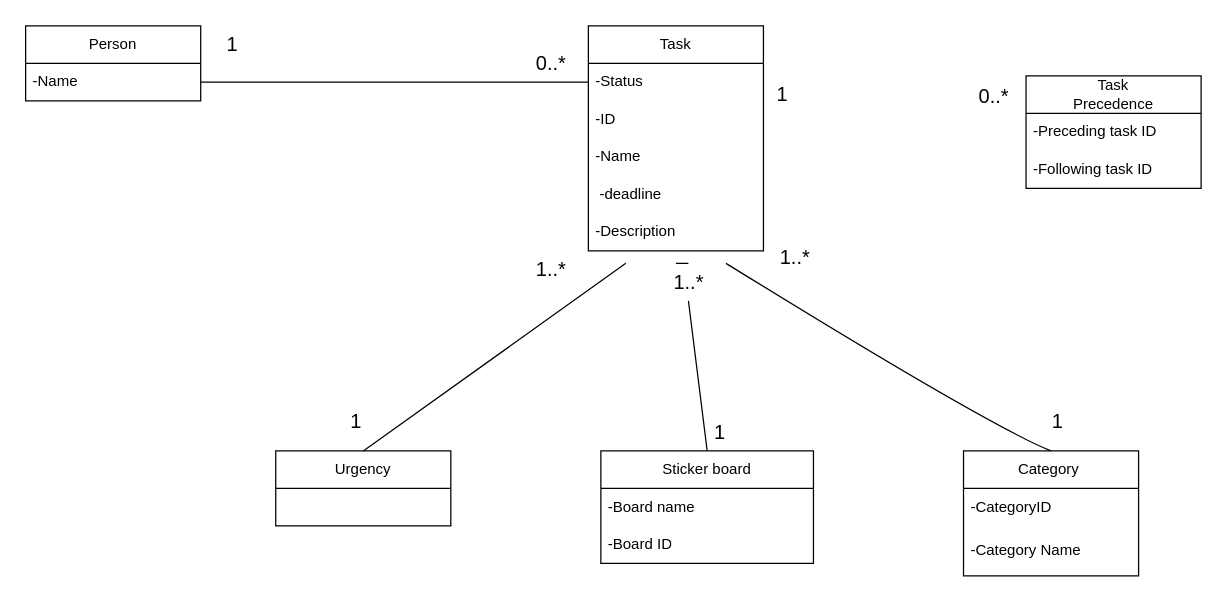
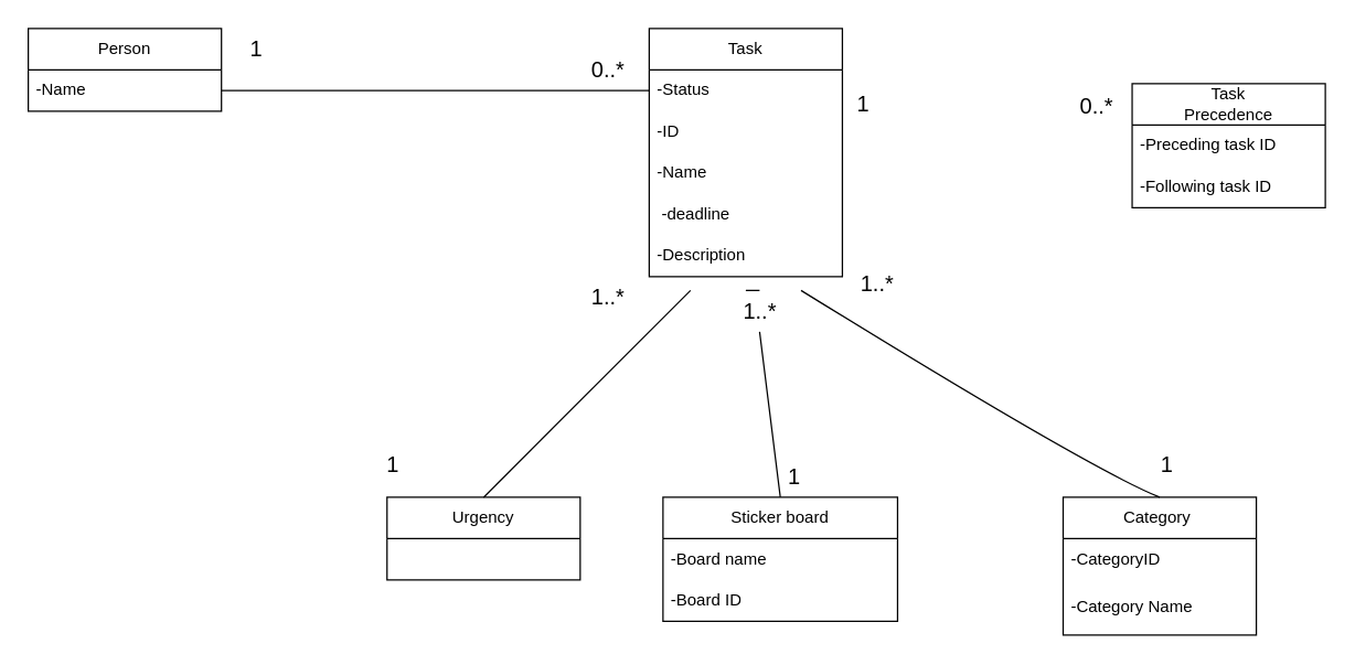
  <mxCell id="0" />
  <mxCell id="1" parent="0" />
  <mxCell id="2" value="Person" style="swimlane;fontStyle=0;childLayout=stackLayout;horizontal=1;startSize=30;horizontalStack=0;resizeParent=1;resizeParentMax=0;resizeLast=0;collapsible=1;marginBottom=0;whiteSpace=wrap;html=1;" parent="1" vertex="1"><mxGeometry x="20" y="20" width="140" height="60" as="geometry" /></mxCell>
  <mxCell id="3" value="-Name" style="text;strokeColor=none;fillColor=none;align=left;verticalAlign=middle;spacingLeft=4;spacingRight=4;overflow=hidden;points=[[0,0.5],[1,0.5]];portConstraint=eastwest;rotatable=0;whiteSpace=wrap;html=1;" parent="2" vertex="1"><mxGeometry y="30" width="140" height="30" as="geometry" /></mxCell>
  <mxCell id="4" value="Task" style="swimlane;fontStyle=0;childLayout=stackLayout;horizontal=1;startSize=30;horizontalStack=0;resizeParent=1;resizeParentMax=0;resizeLast=0;collapsible=1;marginBottom=0;whiteSpace=wrap;html=1;" parent="1" vertex="1"><mxGeometry x="470" y="20" width="140" height="180" as="geometry" /></mxCell>
  <mxCell id="5" value="-Status" style="text;strokeColor=none;fillColor=none;align=left;verticalAlign=middle;spacingLeft=4;spacingRight=4;overflow=hidden;points=[[0,0.5],[1,0.5]];portConstraint=eastwest;rotatable=0;whiteSpace=wrap;html=1;" parent="4" vertex="1"><mxGeometry y="30" width="140" height="30" as="geometry" /></mxCell>
  <mxCell id="6" value="-ID" style="text;strokeColor=none;fillColor=none;align=left;verticalAlign=middle;spacingLeft=4;spacingRight=4;overflow=hidden;points=[[0,0.5],[1,0.5]];portConstraint=eastwest;rotatable=0;whiteSpace=wrap;html=1;" parent="4" vertex="1"><mxGeometry y="60" width="140" height="30" as="geometry" /></mxCell>
  <mxCell id="7" value="-Name" style="text;strokeColor=none;fillColor=none;align=left;verticalAlign=middle;spacingLeft=4;spacingRight=4;overflow=hidden;points=[[0,0.5],[1,0.5]];portConstraint=eastwest;rotatable=0;whiteSpace=wrap;html=1;" parent="4" vertex="1"><mxGeometry y="90" width="140" height="30" as="geometry" /></mxCell>
  <mxCell id="8" value="&amp;nbsp;-deadline&amp;nbsp;" style="text;strokeColor=none;fillColor=none;align=left;verticalAlign=middle;spacingLeft=4;spacingRight=4;overflow=hidden;points=[[0,0.5],[1,0.5]];portConstraint=eastwest;rotatable=0;whiteSpace=wrap;html=1;" parent="4" vertex="1"><mxGeometry y="120" width="140" height="30" as="geometry" /></mxCell>
  <mxCell id="9" value="-Description&amp;nbsp;" style="text;strokeColor=none;fillColor=none;align=left;verticalAlign=middle;spacingLeft=4;spacingRight=4;overflow=hidden;points=[[0,0.5],[1,0.5]];portConstraint=eastwest;rotatable=0;whiteSpace=wrap;html=1;" parent="4" vertex="1"><mxGeometry y="150" width="140" height="30" as="geometry" /></mxCell>
- <mxCell id="10" value="Urgency" style="swimlane;fontStyle=0;childLayout=stackLayout;horizontal=1;startSize=30;horizontalStack=0;resizeParent=1;resizeParentMax=0;resizeLast=0;collapsible=1;marginBottom=0;whiteSpace=wrap;html=1;" parent="1" vertex="1"><mxGeometry x="220" y="360" width="140" height="60" as="geometry" /></mxCell>
+ <mxCell id="10" value="Urgency" style="swimlane;fontStyle=0;childLayout=stackLayout;horizontal=1;startSize=30;horizontalStack=0;resizeParent=1;resizeParentMax=0;resizeLast=0;collapsible=1;marginBottom=0;whiteSpace=wrap;html=1;" parent="1" vertex="1"><mxGeometry x="280" y="360" width="140" height="60" as="geometry" /></mxCell>
  <mxCell id="11" value="Sticker board" style="swimlane;fontStyle=0;childLayout=stackLayout;horizontal=1;startSize=30;horizontalStack=0;resizeParent=1;resizeParentMax=0;resizeLast=0;collapsible=1;marginBottom=0;whiteSpace=wrap;html=1;" parent="1" vertex="1"><mxGeometry x="480" y="360" width="170" height="90" as="geometry" /></mxCell>
  <mxCell id="12" value="-Board name" style="text;strokeColor=none;fillColor=none;align=left;verticalAlign=middle;spacingLeft=4;spacingRight=4;overflow=hidden;points=[[0,0.5],[1,0.5]];portConstraint=eastwest;rotatable=0;whiteSpace=wrap;html=1;" parent="11" vertex="1"><mxGeometry y="30" width="170" height="30" as="geometry" /></mxCell>
  <mxCell id="13" value="-Board ID" style="text;strokeColor=none;fillColor=none;align=left;verticalAlign=middle;spacingLeft=4;spacingRight=4;overflow=hidden;points=[[0,0.5],[1,0.5]];portConstraint=eastwest;rotatable=0;whiteSpace=wrap;html=1;" parent="11" vertex="1"><mxGeometry y="60" width="170" height="30" as="geometry" /></mxCell>
  <mxCell id="14" value="Category&amp;nbsp;" style="swimlane;fontStyle=0;childLayout=stackLayout;horizontal=1;startSize=30;horizontalStack=0;resizeParent=1;resizeParentMax=0;resizeLast=0;collapsible=1;marginBottom=0;whiteSpace=wrap;html=1;" parent="1" vertex="1"><mxGeometry x="770" y="360" width="140" height="100" as="geometry" /></mxCell>
  <mxCell id="15" value="-CategoryID" style="text;strokeColor=none;fillColor=none;align=left;verticalAlign=middle;spacingLeft=4;spacingRight=4;overflow=hidden;points=[[0,0.5],[1,0.5]];portConstraint=eastwest;rotatable=0;whiteSpace=wrap;html=1;" parent="14" vertex="1"><mxGeometry y="30" width="140" height="30" as="geometry" /></mxCell>
  <mxCell id="16" value="-Category Name" style="text;strokeColor=none;fillColor=none;align=left;verticalAlign=middle;spacingLeft=4;spacingRight=4;overflow=hidden;points=[[0,0.5],[1,0.5]];portConstraint=eastwest;rotatable=0;whiteSpace=wrap;html=1;" parent="14" vertex="1"><mxGeometry y="60" width="140" height="40" as="geometry" /></mxCell>
  <mxCell id="17" value="" style="endArrow=none;html=1;rounded=0;fontSize=12;startSize=8;endSize=8;curved=1;entryX=1;entryY=0.5;entryDx=0;entryDy=0;exitX=0;exitY=0.5;exitDx=0;exitDy=0;" parent="1" source="5" target="3" edge="1"><mxGeometry width="50" height="50" relative="1" as="geometry"><mxPoint x="500" y="330" as="sourcePoint" /><mxPoint x="550" y="280" as="targetPoint" /></mxGeometry></mxCell>
  <mxCell id="18" value="1" style="text;html=1;align=center;verticalAlign=middle;resizable=0;points=[];autosize=1;strokeColor=none;fillColor=none;fontSize=16;" parent="1" vertex="1"><mxGeometry x="170" y="20" width="30" height="30" as="geometry" /></mxCell>
  <mxCell id="19" value="0..*" style="text;html=1;align=center;verticalAlign=middle;resizable=0;points=[];autosize=1;strokeColor=none;fillColor=none;fontSize=16;" parent="1" vertex="1"><mxGeometry x="415" y="35" width="50" height="30" as="geometry" /></mxCell>
  <mxCell id="20" value="" style="endArrow=none;html=1;rounded=0;fontSize=12;startSize=8;endSize=8;curved=1;entryX=0.5;entryY=1;entryDx=0;entryDy=0;entryPerimeter=0;exitX=0.5;exitY=0;exitDx=0;exitDy=0;" parent="1" source="30" edge="1"><mxGeometry width="50" height="50" relative="1" as="geometry"><mxPoint x="400" y="280" as="sourcePoint" /><mxPoint x="540" y="210" as="targetPoint" /></mxGeometry></mxCell>
  <mxCell id="21" value="" style="endArrow=none;html=1;rounded=0;fontSize=12;startSize=8;endSize=8;curved=1;exitX=0.5;exitY=0;exitDx=0;exitDy=0;entryX=0.214;entryY=1;entryDx=0;entryDy=0;entryPerimeter=0;" parent="1" source="10" edge="1"><mxGeometry width="50" height="50" relative="1" as="geometry"><mxPoint x="400" y="280" as="sourcePoint" /><mxPoint x="499.96" y="210" as="targetPoint" /></mxGeometry></mxCell>
  <mxCell id="22" value="" style="endArrow=none;html=1;rounded=0;fontSize=12;startSize=8;endSize=8;curved=1;entryX=0.786;entryY=1;entryDx=0;entryDy=0;entryPerimeter=0;exitX=0.5;exitY=0;exitDx=0;exitDy=0;" parent="1" source="14" edge="1"><mxGeometry width="50" height="50" relative="1" as="geometry"><mxPoint x="400" y="280" as="sourcePoint" /><mxPoint x="580.04" y="210" as="targetPoint" /><Array as="points"><mxPoint x="790" y="340" /></Array></mxGeometry></mxCell>
  <mxCell id="23" value="Task&lt;div&gt;Precedence&lt;/div&gt;" style="swimlane;fontStyle=0;childLayout=stackLayout;horizontal=1;startSize=30;horizontalStack=0;resizeParent=1;resizeParentMax=0;resizeLast=0;collapsible=1;marginBottom=0;whiteSpace=wrap;html=1;" parent="1" vertex="1"><mxGeometry x="820" y="60" width="140" height="90" as="geometry" /></mxCell>
  <mxCell id="24" value="-Preceding task ID" style="text;strokeColor=none;fillColor=none;align=left;verticalAlign=middle;spacingLeft=4;spacingRight=4;overflow=hidden;points=[[0,0.5],[1,0.5]];portConstraint=eastwest;rotatable=0;whiteSpace=wrap;html=1;" parent="23" vertex="1"><mxGeometry y="30" width="140" height="30" as="geometry" /></mxCell>
  <mxCell id="25" value="-Following task ID" style="text;strokeColor=none;fillColor=none;align=left;verticalAlign=middle;spacingLeft=4;spacingRight=4;overflow=hidden;points=[[0,0.5],[1,0.5]];portConstraint=eastwest;rotatable=0;whiteSpace=wrap;html=1;" parent="23" vertex="1"><mxGeometry y="60" width="140" height="30" as="geometry" /></mxCell>
  <mxCell id="26" value="1" style="text;html=1;align=center;verticalAlign=middle;resizable=0;points=[];autosize=1;strokeColor=none;fillColor=none;fontSize=16;" parent="1" vertex="1"><mxGeometry x="269" y="321" width="30" height="30" as="geometry" /></mxCell>
  <mxCell id="27" value="1..*" style="text;html=1;align=center;verticalAlign=middle;resizable=0;points=[];autosize=1;strokeColor=none;fillColor=none;fontSize=16;" parent="1" vertex="1"><mxGeometry x="415" y="200" width="50" height="30" as="geometry" /></mxCell>
  <mxCell id="28" value="1" style="text;html=1;align=center;verticalAlign=middle;resizable=0;points=[];autosize=1;strokeColor=none;fillColor=none;fontSize=16;" parent="1" vertex="1"><mxGeometry x="560" y="330" width="30" height="30" as="geometry" /></mxCell>
  <mxCell id="29" value="" style="endArrow=none;html=1;rounded=0;fontSize=12;startSize=8;endSize=8;curved=1;entryX=0.5;entryY=1;entryDx=0;entryDy=0;entryPerimeter=0;exitX=0.5;exitY=0;exitDx=0;exitDy=0;" parent="1" source="11" target="30" edge="1"><mxGeometry width="50" height="50" relative="1" as="geometry"><mxPoint x="550" y="360" as="sourcePoint" /><mxPoint x="540" y="210" as="targetPoint" /></mxGeometry></mxCell>
  <mxCell id="30" value="1..*" style="text;html=1;align=center;verticalAlign=middle;resizable=0;points=[];autosize=1;strokeColor=none;fillColor=none;fontSize=16;" parent="1" vertex="1"><mxGeometry x="525" y="210" width="50" height="30" as="geometry" /></mxCell>
  <mxCell id="31" value="1" style="text;html=1;align=center;verticalAlign=middle;resizable=0;points=[];autosize=1;strokeColor=none;fillColor=none;fontSize=16;" parent="1" vertex="1"><mxGeometry x="830" y="321" width="30" height="30" as="geometry" /></mxCell>
  <mxCell id="32" value="1..*" style="text;html=1;align=center;verticalAlign=middle;resizable=0;points=[];autosize=1;strokeColor=none;fillColor=none;fontSize=16;" parent="1" vertex="1"><mxGeometry x="610" y="190" width="50" height="30" as="geometry" /></mxCell>
  <mxCell id="33" value="1" style="text;html=1;align=center;verticalAlign=middle;resizable=0;points=[];autosize=1;strokeColor=none;fillColor=none;fontSize=16;" parent="1" vertex="1"><mxGeometry x="610" y="60" width="30" height="30" as="geometry" /></mxCell>
  <mxCell id="34" value="0..*" style="text;html=1;align=center;verticalAlign=middle;resizable=0;points=[];autosize=1;strokeColor=none;fillColor=none;fontSize=16;" parent="1" vertex="1"><mxGeometry x="769" y="61" width="50" height="30" as="geometry" /></mxCell>
